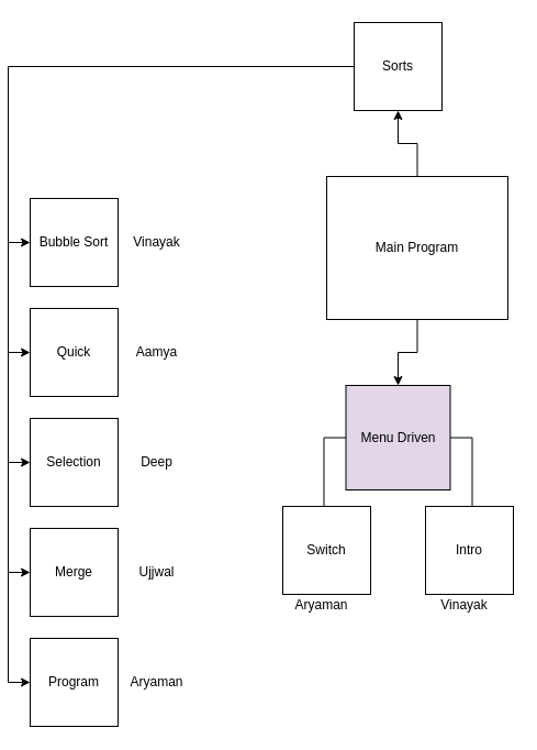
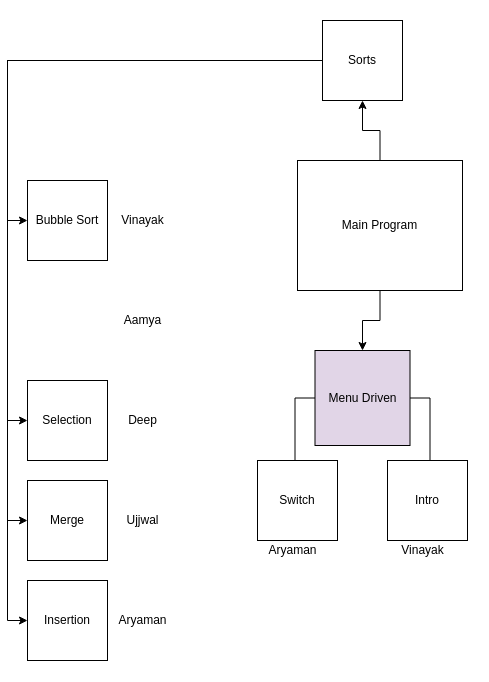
  <mxCell id="0" />
  <mxCell id="1" parent="0" />
  <mxCell id="2" value="Bubble Sort" style="whiteSpace=wrap;html=1;aspect=fixed;" vertex="1" parent="1"><mxGeometry x="20" y="180" width="80" height="80" as="geometry" /></mxCell>
  <mxCell id="3" value="Vinayak" style="text;html=1;align=center;verticalAlign=middle;resizable=0;points=[];autosize=1;strokeColor=none;fillColor=none;" vertex="1" parent="1"><mxGeometry x="100" y="205" width="70" height="30" as="geometry" /></mxCell>
- <mxCell id="4" value="Quick" style="whiteSpace=wrap;html=1;aspect=fixed;" vertex="1" parent="1"><mxGeometry x="20" y="280" width="80" height="80" as="geometry" /></mxCell>
  <mxCell id="5" value="Aamya" style="text;html=1;align=center;verticalAlign=middle;resizable=0;points=[];autosize=1;strokeColor=none;fillColor=none;" vertex="1" parent="1"><mxGeometry x="105" y="305" width="60" height="30" as="geometry" /></mxCell>
  <mxCell id="6" value="Selection" style="whiteSpace=wrap;html=1;aspect=fixed;" vertex="1" parent="1"><mxGeometry x="20" y="380" width="80" height="80" as="geometry" /></mxCell>
  <mxCell id="7" value="Deep" style="text;html=1;align=center;verticalAlign=middle;resizable=0;points=[];autosize=1;strokeColor=none;fillColor=none;" vertex="1" parent="1"><mxGeometry x="110" y="405" width="50" height="30" as="geometry" /></mxCell>
  <mxCell id="8" value="Merge" style="whiteSpace=wrap;html=1;aspect=fixed;" vertex="1" parent="1"><mxGeometry x="20" y="480" width="80" height="80" as="geometry" /></mxCell>
  <mxCell id="9" value="Ujjwal" style="text;html=1;align=center;verticalAlign=middle;resizable=0;points=[];autosize=1;strokeColor=none;fillColor=none;" vertex="1" parent="1"><mxGeometry x="105" y="505" width="60" height="30" as="geometry" /></mxCell>
- <mxCell id="10" value="Program" style="whiteSpace=wrap;html=1;aspect=fixed;" vertex="1" parent="1"><mxGeometry x="20" y="580" width="80" height="80" as="geometry" /></mxCell>
+ <mxCell id="10" value="Insertion" style="whiteSpace=wrap;html=1;aspect=fixed;" vertex="1" parent="1"><mxGeometry x="20" y="580" width="80" height="80" as="geometry" /></mxCell>
  <mxCell id="11" value="Aryaman" style="text;html=1;align=center;verticalAlign=middle;resizable=0;points=[];autosize=1;strokeColor=none;fillColor=none;" vertex="1" parent="1"><mxGeometry x="100" y="605" width="70" height="30" as="geometry" /></mxCell>
  <mxCell id="12" style="edgeStyle=orthogonalEdgeStyle;rounded=0;orthogonalLoop=1;jettySize=auto;html=1;exitX=0.5;exitY=1;exitDx=0;exitDy=0;entryX=0.5;entryY=0;entryDx=0;entryDy=0;" edge="1" parent="1" source="14" target="17"><mxGeometry relative="1" as="geometry" /></mxCell>
  <mxCell id="13" style="edgeStyle=orthogonalEdgeStyle;rounded=0;orthogonalLoop=1;jettySize=auto;html=1;exitX=0.5;exitY=0;exitDx=0;exitDy=0;entryX=0.5;entryY=1;entryDx=0;entryDy=0;" edge="1" parent="1" source="14" target="27"><mxGeometry relative="1" as="geometry" /></mxCell>
  <mxCell id="14" value="Main Program" style="whiteSpace=wrap;html=1;aspect=fixed;" vertex="1" parent="1"><mxGeometry x="290" y="160" width="165" height="130" as="geometry" /></mxCell>
  <mxCell id="15" style="edgeStyle=orthogonalEdgeStyle;rounded=0;orthogonalLoop=1;jettySize=auto;html=1;exitX=0;exitY=0.5;exitDx=0;exitDy=0;" edge="1" parent="1" source="17" target="18"><mxGeometry relative="1" as="geometry" /></mxCell>
  <mxCell id="16" style="edgeStyle=orthogonalEdgeStyle;rounded=0;orthogonalLoop=1;jettySize=auto;html=1;exitX=1;exitY=0.5;exitDx=0;exitDy=0;entryX=0.5;entryY=0;entryDx=0;entryDy=0;" edge="1" parent="1" source="17" target="19"><mxGeometry relative="1" as="geometry" /></mxCell>
  <mxCell id="17" value="Menu Driven" style="whiteSpace=wrap;html=1;aspect=fixed;fillColor=#e1d5e7;" vertex="1" parent="1"><mxGeometry x="307.5" y="350" width="95" height="95" as="geometry" /></mxCell>
  <mxCell id="18" value="Switch" style="whiteSpace=wrap;html=1;aspect=fixed;" vertex="1" parent="1"><mxGeometry x="250" y="460" width="80" height="80" as="geometry" /></mxCell>
  <mxCell id="19" value="Intro" style="whiteSpace=wrap;html=1;aspect=fixed;" vertex="1" parent="1"><mxGeometry x="380" y="460" width="80" height="80" as="geometry" /></mxCell>
  <mxCell id="20" value="Aryaman" style="text;html=1;align=center;verticalAlign=middle;resizable=0;points=[];autosize=1;strokeColor=none;fillColor=none;" vertex="1" parent="1"><mxGeometry x="250" y="535" width="70" height="30" as="geometry" /></mxCell>
  <mxCell id="21" value="Vinayak" style="text;html=1;align=center;verticalAlign=middle;resizable=0;points=[];autosize=1;strokeColor=none;fillColor=none;" vertex="1" parent="1"><mxGeometry x="380" y="535" width="70" height="30" as="geometry" /></mxCell>
  <mxCell id="22" style="edgeStyle=orthogonalEdgeStyle;rounded=0;orthogonalLoop=1;jettySize=auto;html=1;exitX=0;exitY=0.5;exitDx=0;exitDy=0;entryX=0;entryY=0.5;entryDx=0;entryDy=0;" edge="1" parent="1" source="27" target="2"><mxGeometry relative="1" as="geometry" /></mxCell>
- <mxCell id="23" style="edgeStyle=orthogonalEdgeStyle;rounded=0;orthogonalLoop=1;jettySize=auto;html=1;exitX=0;exitY=0.5;exitDx=0;exitDy=0;entryX=0;entryY=0.5;entryDx=0;entryDy=0;" edge="1" parent="1" source="27" target="4"><mxGeometry relative="1" as="geometry" /></mxCell>
  <mxCell id="24" style="edgeStyle=orthogonalEdgeStyle;rounded=0;orthogonalLoop=1;jettySize=auto;html=1;exitX=0;exitY=0.5;exitDx=0;exitDy=0;entryX=0;entryY=0.5;entryDx=0;entryDy=0;" edge="1" parent="1" source="27" target="6"><mxGeometry relative="1" as="geometry" /></mxCell>
  <mxCell id="25" style="edgeStyle=orthogonalEdgeStyle;rounded=0;orthogonalLoop=1;jettySize=auto;html=1;exitX=0;exitY=0.5;exitDx=0;exitDy=0;entryX=0;entryY=0.5;entryDx=0;entryDy=0;" edge="1" parent="1" source="27" target="8"><mxGeometry relative="1" as="geometry" /></mxCell>
  <mxCell id="26" style="edgeStyle=orthogonalEdgeStyle;rounded=0;orthogonalLoop=1;jettySize=auto;html=1;exitX=0;exitY=0.5;exitDx=0;exitDy=0;entryX=0;entryY=0.5;entryDx=0;entryDy=0;" edge="1" parent="1" source="27" target="10"><mxGeometry relative="1" as="geometry" /></mxCell>
  <mxCell id="27" value="Sorts" style="whiteSpace=wrap;html=1;aspect=fixed;" vertex="1" parent="1"><mxGeometry x="315" y="20" width="80" height="80" as="geometry" /></mxCell>
